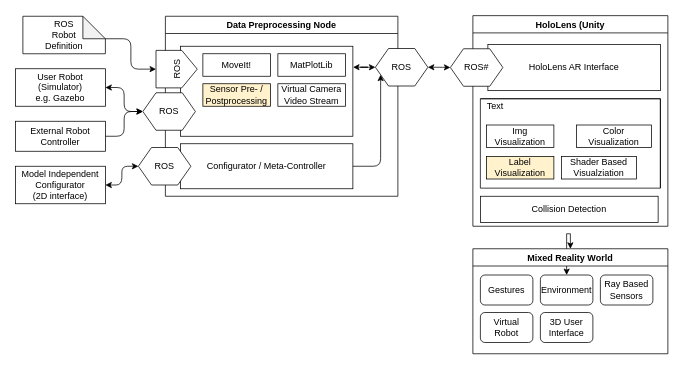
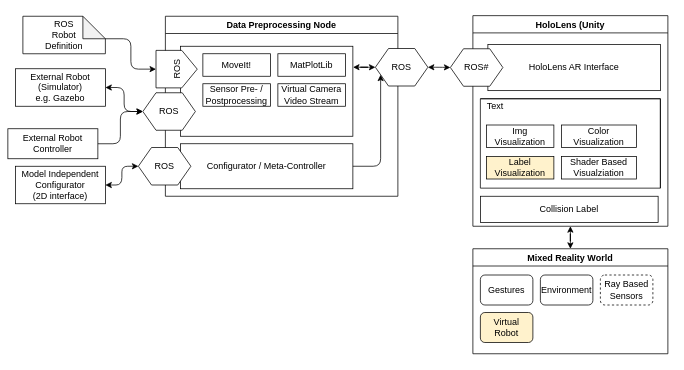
  <mxCell id="0" />
  <mxCell id="1" parent="0" />
  <mxCell id="2" value="Data Preprocessing Node" style="swimlane;" parent="1" vertex="1"><mxGeometry x="220" y="21" width="310" height="240" as="geometry" /></mxCell>
  <mxCell id="3" value="" style="rounded=0;whiteSpace=wrap;html=1;" parent="2" vertex="1"><mxGeometry x="20" y="40" width="230" height="120" as="geometry" /></mxCell>
  <mxCell id="4" value="ROS" style="shape=offPageConnector;whiteSpace=wrap;html=1;rotation=-90;" parent="2" vertex="1"><mxGeometry x="-10" y="43" width="50" height="55" as="geometry" /></mxCell>
  <mxCell id="5" value="ROS" style="shape=hexagon;perimeter=hexagonPerimeter2;whiteSpace=wrap;html=1;" parent="2" vertex="1"><mxGeometry x="-30" y="102" width="70" height="50" as="geometry" /></mxCell>
  <mxCell id="6" value="Virtual Camera Video Stream" style="rounded=0;whiteSpace=wrap;html=1;" parent="2" vertex="1"><mxGeometry x="150" y="90" width="90" height="30" as="geometry" /></mxCell>
  <mxCell id="7" value="MoveIt!" style="rounded=0;whiteSpace=wrap;html=1;" parent="2" vertex="1"><mxGeometry x="50" y="50" width="90" height="30" as="geometry" /></mxCell>
- <mxCell id="8" value="Sensor Pre- / Postprocessing" style="rounded=0;whiteSpace=wrap;html=1;fillColor=#fff2cc;" parent="2" vertex="1"><mxGeometry x="50" y="90" width="90" height="30" as="geometry" /></mxCell>
+ <mxCell id="8" value="Sensor Pre- / Postprocessing" style="rounded=0;whiteSpace=wrap;html=1;" parent="2" vertex="1"><mxGeometry x="50" y="90" width="90" height="30" as="geometry" /></mxCell>
  <mxCell id="9" value="Configurator / Meta-Controller" style="rounded=0;whiteSpace=wrap;html=1;" parent="2" vertex="1"><mxGeometry x="20" y="170" width="230" height="60" as="geometry" /></mxCell>
  <mxCell id="10" value="MatPlotLib" style="rounded=0;whiteSpace=wrap;html=1;" vertex="1" parent="2"><mxGeometry x="150" y="50" width="90" height="30" as="geometry" /></mxCell>
  <mxCell id="11" style="edgeStyle=orthogonalEdgeStyle;rounded=0;orthogonalLoop=1;jettySize=auto;html=1;exitX=0.5;exitY=1;exitDx=0;exitDy=0;" edge="1" parent="2" source="5" target="5"><mxGeometry relative="1" as="geometry" /></mxCell>
  <mxCell id="12" value="ROS" style="shape=hexagon;perimeter=hexagonPerimeter2;whiteSpace=wrap;html=1;" parent="2" vertex="1"><mxGeometry x="-36" y="175" width="70" height="50" as="geometry" /></mxCell>
  <mxCell id="13" value="HoloLens (Unity" style="swimlane;" parent="1" vertex="1"><mxGeometry x="630" y="20.19" width="260" height="280.81" as="geometry"><mxRectangle x="820" y="80" width="90" height="23" as="alternateBounds" /></mxGeometry></mxCell>
  <mxCell id="14" value="HoloLens AR Interface" style="rounded=0;whiteSpace=wrap;html=1;rotation=0;" parent="13" vertex="1"><mxGeometry x="20" y="38.31" width="230" height="61.69" as="geometry" /></mxCell>
  <mxCell id="15" value="ROS#" style="shape=hexagon;perimeter=hexagonPerimeter2;whiteSpace=wrap;html=1;" parent="13" vertex="1"><mxGeometry x="-30" y="44.15" width="70" height="50" as="geometry" /></mxCell>
  <mxCell id="16" value="" style="verticalAlign=top;align=left;spacingTop=8;spacingLeft=2;spacingRight=12;shape=cube;size=0;direction=south;fontStyle=4;html=1;" parent="13" vertex="1"><mxGeometry x="10" y="110.81" width="240" height="119.19" as="geometry" /></mxCell>
- <mxCell id="17" value="Color Visualization" style="rounded=0;whiteSpace=wrap;html=1;" parent="13" vertex="1"><mxGeometry x="138" y="145.81" width="100" height="30" as="geometry" /></mxCell>
+ <mxCell id="17" value="Color Visualization" style="rounded=0;whiteSpace=wrap;html=1;" parent="13" vertex="1"><mxGeometry x="118" y="145.81" width="100" height="30" as="geometry" /></mxCell>
  <mxCell id="18" value="Img Visualization" style="rounded=0;whiteSpace=wrap;html=1;" parent="13" vertex="1"><mxGeometry x="18" y="145.81" width="90" height="30" as="geometry" /></mxCell>
  <mxCell id="19" value="Label Visualization" style="rounded=0;whiteSpace=wrap;html=1;fillColor=#fff2cc;" parent="13" vertex="1"><mxGeometry x="18" y="187.81" width="90" height="30" as="geometry" /></mxCell>
  <mxCell id="20" value="Shader Based Visualziation" style="rounded=0;whiteSpace=wrap;html=1;" parent="13" vertex="1"><mxGeometry x="118" y="187.81" width="100" height="30" as="geometry" /></mxCell>
- <mxCell id="21" value="Collision Detection" style="rounded=0;whiteSpace=wrap;html=1;" parent="13" vertex="1"><mxGeometry x="10" y="240.81" width="237" height="35" as="geometry" /></mxCell>
+ <mxCell id="21" value="Collision Label" style="rounded=0;whiteSpace=wrap;html=1;" parent="13" vertex="1"><mxGeometry x="10" y="240.81" width="237" height="35" as="geometry" /></mxCell>
  <mxCell id="22" value="Text" style="text;html=1;strokeColor=none;fillColor=none;align=center;verticalAlign=middle;whiteSpace=wrap;rounded=0;" vertex="1" parent="13"><mxGeometry x="10" y="110.81" width="40" height="20" as="geometry" /></mxCell>
  <mxCell id="23" value="&lt;div&gt;ROS&lt;/div&gt;&lt;div&gt;Robot&lt;/div&gt;&lt;div&gt;Definition&lt;/div&gt;" style="shape=note;whiteSpace=wrap;html=1;backgroundOutline=1;darkOpacity=0.05;" parent="1" vertex="1"><mxGeometry x="30" y="21" width="110" height="50" as="geometry" /></mxCell>
- <mxCell id="24" value="External Robot Controller" style="rounded=0;whiteSpace=wrap;html=1;" parent="1" vertex="1"><mxGeometry x="20" y="161" width="120" height="40" as="geometry" /></mxCell>
+ <mxCell id="24" value="External Robot Controller" style="rounded=0;whiteSpace=wrap;html=1;" parent="1" vertex="1"><mxGeometry x="10" y="171" width="120" height="40" as="geometry" /></mxCell>
  <mxCell id="25" value="&lt;div&gt;Model Independent&lt;/div&gt;&lt;div&gt;Configurator&lt;/div&gt;&lt;div&gt;(2D interface)&lt;br&gt;&lt;/div&gt;" style="rounded=0;whiteSpace=wrap;html=1;" parent="1" vertex="1"><mxGeometry x="20" y="221" width="120" height="50" as="geometry" /></mxCell>
  <mxCell id="26" value="" style="edgeStyle=elbowEdgeStyle;elbow=horizontal;endArrow=classic;html=1;exitX=0;exitY=0;exitDx=110;exitDy=30;exitPerimeter=0;entryX=0.5;entryY=0;entryDx=0;entryDy=0;" parent="1" source="23" target="4" edge="1"><mxGeometry width="50" height="50" relative="1" as="geometry"><mxPoint x="450" y="301" as="sourcePoint" /><mxPoint x="500" y="251" as="targetPoint" /></mxGeometry></mxCell>
- <mxCell id="27" value="User Robot (Simulator)&lt;br&gt;e.g. Gazebo" style="rounded=0;whiteSpace=wrap;html=1;" parent="1" vertex="1"><mxGeometry x="20" y="91" width="120" height="50" as="geometry" /></mxCell>
+ <mxCell id="27" value="External Robot (Simulator)&lt;br&gt;e.g. Gazebo" style="rounded=0;whiteSpace=wrap;html=1;" parent="1" vertex="1"><mxGeometry x="20" y="91" width="120" height="50" as="geometry" /></mxCell>
  <mxCell id="28" value="" style="edgeStyle=elbowEdgeStyle;elbow=horizontal;endArrow=classic;html=1;exitX=1;exitY=0.5;exitDx=0;exitDy=0;entryX=0;entryY=0.5;entryDx=0;entryDy=0;startArrow=classic;startFill=1;" parent="1" source="27" target="5" edge="1"><mxGeometry width="50" height="50" relative="1" as="geometry"><mxPoint x="150" y="261" as="sourcePoint" /><mxPoint x="200" y="211" as="targetPoint" /></mxGeometry></mxCell>
  <mxCell id="29" value="" style="edgeStyle=elbowEdgeStyle;elbow=horizontal;endArrow=classic;html=1;exitX=1;exitY=0.5;exitDx=0;exitDy=0;entryX=0;entryY=0.5;entryDx=0;entryDy=0;" parent="1" source="24" target="5" edge="1"><mxGeometry width="50" height="50" relative="1" as="geometry"><mxPoint x="150" y="271" as="sourcePoint" /><mxPoint x="200" y="221" as="targetPoint" /></mxGeometry></mxCell>
  <mxCell id="30" value="" style="edgeStyle=elbowEdgeStyle;elbow=horizontal;endArrow=classic;html=1;exitX=1;exitY=0.5;exitDx=0;exitDy=0;entryX=0;entryY=0.5;entryDx=0;entryDy=0;startArrow=classic;startFill=1;" parent="1" source="25" target="12" edge="1"><mxGeometry width="50" height="50" relative="1" as="geometry"><mxPoint x="110" y="351" as="sourcePoint" /><mxPoint x="207.5" y="275.12" as="targetPoint" /></mxGeometry></mxCell>
- <mxCell id="31" value="" style="edgeStyle=orthogonalEdgeStyle;rounded=0;orthogonalLoop=1;jettySize=auto;html=1;startArrow=classic;startFill=1;" edge="1" parent="1" source="32" target="34"><mxGeometry relative="1" as="geometry"><mxPoint x="500.029" y="311" as="targetPoint" /></mxGeometry></mxCell>
+ <mxCell id="31" value="" style="edgeStyle=orthogonalEdgeStyle;rounded=0;orthogonalLoop=1;jettySize=auto;html=1;entryX=0.5;entryY=1;entryDx=0;entryDy=0;startArrow=classic;startFill=1;" edge="1" parent="1" source="32" target="13"><mxGeometry relative="1" as="geometry"><mxPoint x="500.029" y="311" as="targetPoint" /></mxGeometry></mxCell>
  <mxCell id="32" value="Mixed Reality World" style="swimlane;" parent="1" vertex="1"><mxGeometry x="630" y="331" width="260" height="140" as="geometry"><mxRectangle x="820" y="80" width="90" height="23" as="alternateBounds" /></mxGeometry></mxCell>
  <mxCell id="33" value="Gestures" style="rounded=1;whiteSpace=wrap;html=1;" parent="32" vertex="1"><mxGeometry x="10" y="35" width="70" height="40" as="geometry" /></mxCell>
  <mxCell id="34" value="Environment" style="rounded=1;whiteSpace=wrap;html=1;" parent="32" vertex="1"><mxGeometry x="90" y="35" width="70" height="40" as="geometry" /></mxCell>
- <mxCell id="35" value="Ray Based Sensors" style="rounded=1;whiteSpace=wrap;html=1;" parent="32" vertex="1"><mxGeometry x="170" y="35" width="70" height="40" as="geometry" /></mxCell>
- <mxCell id="36" value="3D User Interface" style="rounded=1;whiteSpace=wrap;html=1;" parent="32" vertex="1"><mxGeometry x="90" y="85" width="70" height="40" as="geometry" /></mxCell>
- <mxCell id="37" value="Virtual Robot" style="rounded=1;whiteSpace=wrap;html=1;" parent="32" vertex="1"><mxGeometry x="10" y="85" width="70" height="40" as="geometry" /></mxCell>
+ <mxCell id="35" value="Ray Based Sensors" style="rounded=1;whiteSpace=wrap;html=1;dashed=1;" parent="32" vertex="1"><mxGeometry x="170" y="35" width="70" height="40" as="geometry" /></mxCell>
+ <mxCell id="37" value="Virtual Robot" style="rounded=1;whiteSpace=wrap;html=1;fillColor=#fff2cc;" parent="32" vertex="1"><mxGeometry x="10" y="85" width="70" height="40" as="geometry" /></mxCell>
  <mxCell id="38" value="" style="edgeStyle=elbowEdgeStyle;elbow=horizontal;endArrow=classic;html=1;exitX=1;exitY=0.5;exitDx=0;exitDy=0;entryX=0;entryY=0.5;entryDx=0;entryDy=0;startArrow=classic;startFill=1;" parent="1" source="40" target="15" edge="1"><mxGeometry width="50" height="50" relative="1" as="geometry"><mxPoint x="450" y="391" as="sourcePoint" /><mxPoint x="500" y="341" as="targetPoint" /></mxGeometry></mxCell>
  <mxCell id="39" style="edgeStyle=orthogonalEdgeStyle;rounded=0;orthogonalLoop=1;jettySize=auto;html=1;entryX=1.001;entryY=0.233;entryDx=0;entryDy=0;entryPerimeter=0;startArrow=classic;startFill=1;" edge="1" parent="1" source="40" target="3"><mxGeometry relative="1" as="geometry" /></mxCell>
  <mxCell id="40" value="ROS" style="shape=hexagon;perimeter=hexagonPerimeter2;whiteSpace=wrap;html=1;" parent="1" vertex="1"><mxGeometry x="500" y="64" width="70" height="50" as="geometry" /></mxCell>
  <mxCell id="41" value="" style="edgeStyle=segmentEdgeStyle;endArrow=classic;html=1;exitX=1;exitY=0.5;exitDx=0;exitDy=0;entryX=0;entryY=0.75;entryDx=0;entryDy=0;" parent="1" source="9" target="40" edge="1"><mxGeometry width="50" height="50" relative="1" as="geometry"><mxPoint x="520" y="291" as="sourcePoint" /><mxPoint x="490" y="92" as="targetPoint" /></mxGeometry></mxCell>
